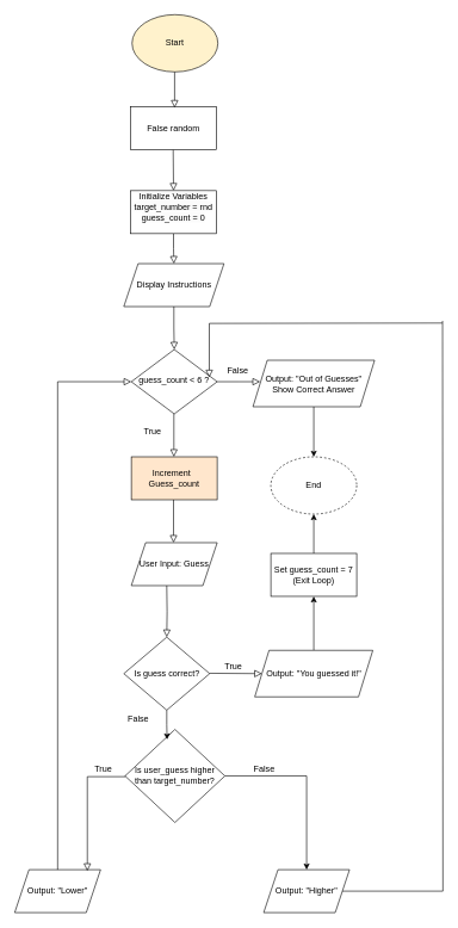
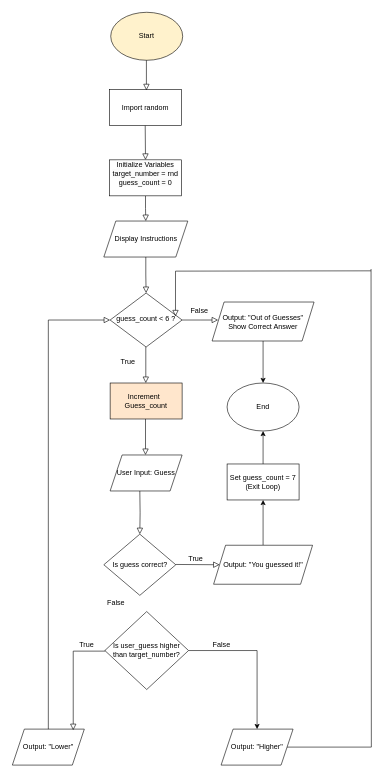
  <mxCell id="0" />
  <mxCell id="1" parent="0" />
  <mxCell id="2" value="Start" style="ellipse;whiteSpace=wrap;html=1;fillColor=#fff2cc;" parent="1" vertex="1"><mxGeometry x="184" width="120" height="80" as="geometry" y="20" /></mxCell>
  <mxCell id="3" value="Display Instructions" style="shape=parallelogram;perimeter=parallelogramPerimeter;whiteSpace=wrap;html=1;fixedSize=1;" parent="1" vertex="1"><mxGeometry x="172.5" y="368" width="140" height="60" as="geometry" /></mxCell>
  <mxCell id="4" value="" style="rounded=0;html=1;jettySize=auto;orthogonalLoop=1;fontSize=11;endArrow=block;endFill=0;endSize=8;strokeWidth=1;shadow=0;labelBackgroundColor=none;edgeStyle=orthogonalEdgeStyle;exitX=0.5;exitY=1;exitDx=0;exitDy=0;entryX=0.5;entryY=0;entryDx=0;entryDy=0;" parent="1" source="16" target="3" edge="1"><mxGeometry relative="1" as="geometry"><mxPoint x="243" y="318" as="sourcePoint" /><mxPoint x="233" y="378" as="targetPoint" /></mxGeometry></mxCell>
  <mxCell id="5" value="guess_count &lt; 6 ?" style="rhombus;whiteSpace=wrap;html=1;shadow=0;fontFamily=Helvetica;fontSize=12;align=center;strokeWidth=1;spacing=6;spacingTop=-4;" parent="1" vertex="1"><mxGeometry x="183" y="488" width="120" height="90" as="geometry" /></mxCell>
  <mxCell id="6" value="" style="rounded=0;html=1;jettySize=auto;orthogonalLoop=1;fontSize=11;endArrow=block;endFill=0;endSize=8;strokeWidth=1;shadow=0;labelBackgroundColor=none;edgeStyle=orthogonalEdgeStyle;exitX=0.5;exitY=1;exitDx=0;exitDy=0;entryX=0.5;entryY=0;entryDx=0;entryDy=0;" parent="1" source="3" target="5" edge="1"><mxGeometry relative="1" as="geometry"><mxPoint x="232.5" y="448" as="sourcePoint" /><mxPoint x="232.5" y="498" as="targetPoint" /></mxGeometry></mxCell>
  <mxCell id="7" value="" style="rounded=0;html=1;jettySize=auto;orthogonalLoop=1;fontSize=11;endArrow=block;endFill=0;endSize=8;strokeWidth=1;shadow=0;labelBackgroundColor=none;edgeStyle=orthogonalEdgeStyle;exitX=1;exitY=0.5;exitDx=0;exitDy=0;" parent="1" source="5" edge="1"><mxGeometry relative="1" as="geometry"><mxPoint x="463" y="608" as="sourcePoint" /><mxPoint x="363" y="533" as="targetPoint" /></mxGeometry></mxCell>
  <mxCell id="8" style="edgeStyle=orthogonalEdgeStyle;rounded=0;orthogonalLoop=1;jettySize=auto;html=1;entryX=0.5;entryY=0;entryDx=0;entryDy=0;" parent="1" source="9" target="12" edge="1"><mxGeometry relative="1" as="geometry" /></mxCell>
  <mxCell id="9" value="Output: &quot;Out of Guesses&quot;&lt;div&gt;Show Correct Answer&lt;/div&gt;" style="shape=parallelogram;perimeter=parallelogramPerimeter;whiteSpace=wrap;html=1;fixedSize=1;" parent="1" vertex="1"><mxGeometry x="353" y="503" width="170" height="65" as="geometry" /></mxCell>
  <mxCell id="10" value="" style="rounded=0;html=1;jettySize=auto;orthogonalLoop=1;fontSize=11;endArrow=block;endFill=0;endSize=8;strokeWidth=1;shadow=0;labelBackgroundColor=none;edgeStyle=orthogonalEdgeStyle;exitX=0.5;exitY=1;exitDx=0;exitDy=0;entryX=0.5;entryY=0;entryDx=0;entryDy=0;" parent="1" edge="1"><mxGeometry relative="1" as="geometry"><mxPoint x="242.5" y="578" as="sourcePoint" /><mxPoint x="242.5" y="638" as="targetPoint" /></mxGeometry></mxCell>
  <mxCell id="11" value="True" style="text;strokeColor=none;align=center;fillColor=none;html=1;verticalAlign=middle;whiteSpace=wrap;rounded=0;" parent="1" vertex="1"><mxGeometry x="183" y="588" width="60" height="30" as="geometry" /></mxCell>
- <mxCell id="12" value="End" style="ellipse;whiteSpace=wrap;html=1;dashed=1;" parent="1" vertex="1"><mxGeometry x="378" y="638" width="120" height="80" as="geometry" /></mxCell>
+ <mxCell id="12" value="End" style="ellipse;whiteSpace=wrap;html=1;" parent="1" vertex="1"><mxGeometry x="378" y="638" width="120" height="80" as="geometry" /></mxCell>
  <mxCell id="13" value="&lt;div&gt;&lt;span style=&quot;background-color: transparent; color: light-dark(rgb(0, 0, 0), rgb(255, 255, 255));&quot;&gt;Increment&amp;nbsp;&amp;nbsp;&lt;/span&gt;&lt;/div&gt;&lt;div&gt;&lt;span style=&quot;background-color: transparent; color: light-dark(rgb(0, 0, 0), rgb(255, 255, 255));&quot;&gt;Guess_count&lt;/span&gt;&lt;/div&gt;" style="rounded=0;whiteSpace=wrap;html=1;fillColor=#ffe6cc;" parent="1" vertex="1"><mxGeometry x="183" y="638" width="120" height="60" as="geometry" /></mxCell>
  <mxCell id="14" value="" style="rounded=0;html=1;jettySize=auto;orthogonalLoop=1;fontSize=11;endArrow=block;endFill=0;endSize=8;strokeWidth=1;shadow=0;labelBackgroundColor=none;edgeStyle=orthogonalEdgeStyle;exitX=0.5;exitY=1;exitDx=0;exitDy=0;entryX=0.5;entryY=0;entryDx=0;entryDy=0;" parent="1" edge="1"><mxGeometry relative="1" as="geometry"><mxPoint x="242" y="698" as="sourcePoint" /><mxPoint x="242" y="758" as="targetPoint" /></mxGeometry></mxCell>
  <mxCell id="15" value="User Input: Guess" style="shape=parallelogram;perimeter=parallelogramPerimeter;whiteSpace=wrap;html=1;fixedSize=1;" parent="1" vertex="1"><mxGeometry x="183" y="758" width="120" height="60" as="geometry" /></mxCell>
  <mxCell id="16" value="&#10;&lt;span style=&quot;color: rgb(0, 0, 0); font-family: Helvetica; font-size: 12px; font-style: normal; font-variant-ligatures: normal; font-variant-caps: normal; font-weight: 400; letter-spacing: normal; orphans: 2; text-align: center; text-indent: 0px; text-transform: none; widows: 2; word-spacing: 0px; -webkit-text-stroke-width: 0px; white-space: normal; background-color: rgb(251, 251, 251); text-decoration-thickness: initial; text-decoration-style: initial; text-decoration-color: initial; display: inline !important; float: none;&quot;&gt;Initialize Variables target_number = rnd guess_count = 0&lt;/span&gt;&#10;&#10;" style="rounded=0;whiteSpace=wrap;html=1;" parent="1" vertex="1"><mxGeometry x="182" y="266" width="120" height="60" as="geometry" /></mxCell>
  <mxCell id="17" style="edgeStyle=orthogonalEdgeStyle;rounded=0;orthogonalLoop=1;jettySize=auto;html=1;entryX=0.5;entryY=0;entryDx=0;entryDy=0;" parent="1" source="18" target="20" edge="1"><mxGeometry relative="1" as="geometry"><mxPoint x="436" y="1084" as="targetPoint" /></mxGeometry></mxCell>
  <mxCell id="18" value="Is user_guess higher than target_number?" style="rhombus;whiteSpace=wrap;html=1;" parent="1" vertex="1"><mxGeometry x="174.25" y="1019" width="139.5" height="130" as="geometry" /></mxCell>
  <mxCell id="19" style="edgeStyle=orthogonalEdgeStyle;rounded=0;orthogonalLoop=1;jettySize=auto;html=1;endArrow=none;startFill=0;" parent="1" source="20" edge="1"><mxGeometry relative="1" as="geometry"><mxPoint x="618" y="448" as="targetPoint" /></mxGeometry></mxCell>
  <mxCell id="20" value="Output: &quot;Higher&quot;" style="shape=parallelogram;perimeter=parallelogramPerimeter;whiteSpace=wrap;html=1;fixedSize=1;" parent="1" vertex="1"><mxGeometry x="368" y="1215" width="120" height="60" as="geometry" /></mxCell>
  <mxCell id="21" value="Output: &quot;Lower&quot;" style="shape=parallelogram;perimeter=parallelogramPerimeter;whiteSpace=wrap;html=1;fixedSize=1;" parent="1" vertex="1"><mxGeometry x="20" y="1215" width="120" height="60" as="geometry" /></mxCell>
  <mxCell id="22" style="edgeStyle=orthogonalEdgeStyle;rounded=0;orthogonalLoop=1;jettySize=auto;html=1;entryX=0.5;entryY=1;entryDx=0;entryDy=0;" parent="1" source="23" target="12" edge="1"><mxGeometry relative="1" as="geometry" /></mxCell>
  <mxCell id="23" value="Set guess_count = 7 (Exit Loop)" style="rounded=0;whiteSpace=wrap;html=1;" parent="1" vertex="1"><mxGeometry x="378" y="773" width="120" height="60" as="geometry" /></mxCell>
  <mxCell id="24" value="" style="rounded=0;html=1;jettySize=auto;orthogonalLoop=1;fontSize=11;endArrow=block;endFill=0;endSize=8;strokeWidth=1;shadow=0;labelBackgroundColor=none;edgeStyle=orthogonalEdgeStyle;exitX=0.5;exitY=0;exitDx=0;exitDy=0;entryX=0;entryY=0.5;entryDx=0;entryDy=0;" parent="1" source="21" target="5" edge="1"><mxGeometry relative="1" as="geometry"><mxPoint x="28" y="1058" as="sourcePoint" /><mxPoint x="75" y="530" as="targetPoint" /></mxGeometry></mxCell>
  <mxCell id="25" value="" style="rounded=0;html=1;jettySize=auto;orthogonalLoop=1;fontSize=11;endArrow=block;endFill=0;endSize=8;strokeWidth=1;shadow=0;labelBackgroundColor=none;edgeStyle=orthogonalEdgeStyle;exitX=0;exitY=0.5;exitDx=0;exitDy=0;entryX=0.846;entryY=0.029;entryDx=0;entryDy=0;entryPerimeter=0;" parent="1" source="18" target="21" edge="1"><mxGeometry relative="1" as="geometry"><mxPoint x="150" y="1087" as="sourcePoint" /><mxPoint x="151" y="1241" as="targetPoint" /><Array as="points"><mxPoint x="122" y="1085" /></Array></mxGeometry></mxCell>
- <mxCell id="26" value="False random" style="rounded=0;whiteSpace=wrap;html=1;" parent="1" vertex="1"><mxGeometry x="182" y="149" width="120" height="60" as="geometry" /></mxCell>
+ <mxCell id="26" value="Import random" style="rounded=0;whiteSpace=wrap;html=1;" parent="1" vertex="1"><mxGeometry x="182" y="149" width="120" height="60" as="geometry" /></mxCell>
  <mxCell id="27" value="" style="rounded=0;html=1;jettySize=auto;orthogonalLoop=1;fontSize=11;endArrow=block;endFill=0;endSize=8;strokeWidth=1;shadow=0;labelBackgroundColor=none;edgeStyle=orthogonalEdgeStyle;exitX=0.5;exitY=1;exitDx=0;exitDy=0;entryX=0.5;entryY=0;entryDx=0;entryDy=0;" parent="1" edge="1"><mxGeometry relative="1" as="geometry"><mxPoint x="243.5" y="100" as="sourcePoint" /><mxPoint x="243.5" y="150" as="targetPoint" /></mxGeometry></mxCell>
  <mxCell id="28" value="" style="rounded=0;html=1;jettySize=auto;orthogonalLoop=1;fontSize=11;endArrow=block;endFill=0;endSize=8;strokeWidth=1;shadow=0;labelBackgroundColor=none;edgeStyle=orthogonalEdgeStyle;exitX=0.5;exitY=1;exitDx=0;exitDy=0;entryX=0.5;entryY=0;entryDx=0;entryDy=0;" parent="1" target="16" edge="1"><mxGeometry relative="1" as="geometry"><mxPoint x="241.5" y="209" as="sourcePoint" /><mxPoint x="241.5" y="259" as="targetPoint" /></mxGeometry></mxCell>
  <mxCell id="29" value="Is guess correct?" style="rhombus;whiteSpace=wrap;html=1;" parent="1" vertex="1"><mxGeometry x="172.5" y="890" width="120" height="102" as="geometry" /></mxCell>
  <mxCell id="30" value="" style="rounded=0;html=1;jettySize=auto;orthogonalLoop=1;fontSize=11;endArrow=block;endFill=0;endSize=8;strokeWidth=1;shadow=0;labelBackgroundColor=none;edgeStyle=orthogonalEdgeStyle;exitX=0.5;exitY=1;exitDx=0;exitDy=0;entryX=0.5;entryY=0;entryDx=0;entryDy=0;" parent="1" target="29" edge="1"><mxGeometry relative="1" as="geometry"><mxPoint x="232.5" y="818" as="sourcePoint" /><mxPoint x="232.5" y="878" as="targetPoint" /></mxGeometry></mxCell>
  <mxCell id="31" style="edgeStyle=orthogonalEdgeStyle;rounded=0;orthogonalLoop=1;jettySize=auto;html=1;" parent="1" source="32" target="23" edge="1"><mxGeometry relative="1" as="geometry" /></mxCell>
  <mxCell id="32" value="Output: &quot;You guessed it!&quot;" style="shape=parallelogram;perimeter=parallelogramPerimeter;whiteSpace=wrap;html=1;fixedSize=1;" parent="1" vertex="1"><mxGeometry x="355.5" y="908.5" width="165" height="65" as="geometry" /></mxCell>
  <mxCell id="33" value="" style="rounded=0;html=1;jettySize=auto;orthogonalLoop=1;fontSize=11;endArrow=block;endFill=0;endSize=8;strokeWidth=1;shadow=0;labelBackgroundColor=none;edgeStyle=orthogonalEdgeStyle;exitX=1;exitY=0.5;exitDx=0;exitDy=0;entryX=0;entryY=0.5;entryDx=0;entryDy=0;" parent="1" target="32" edge="1"><mxGeometry relative="1" as="geometry"><mxPoint x="292.5" y="940.5" as="sourcePoint" /><mxPoint x="352.5" y="940.5" as="targetPoint" /></mxGeometry></mxCell>
  <mxCell id="34" value="True" style="text;strokeColor=none;align=center;fillColor=none;html=1;verticalAlign=middle;whiteSpace=wrap;rounded=0;" parent="1" vertex="1"><mxGeometry x="295.5" y="916" width="60" height="30" as="geometry" /></mxCell>
  <mxCell id="35" value="False" style="text;strokeColor=none;align=center;fillColor=none;html=1;verticalAlign=middle;whiteSpace=wrap;rounded=0;" parent="1" vertex="1"><mxGeometry x="163" y="989" width="60" height="30" as="geometry" /></mxCell>
  <mxCell id="36" value="" style="rounded=0;html=1;jettySize=auto;orthogonalLoop=1;fontSize=11;endArrow=block;endFill=0;endSize=8;strokeWidth=1;shadow=0;labelBackgroundColor=none;edgeStyle=orthogonalEdgeStyle;entryX=0.908;entryY=0.433;entryDx=0;entryDy=0;entryPerimeter=0;" parent="1" target="5" edge="1"><mxGeometry relative="1" as="geometry"><mxPoint x="618" y="451" as="sourcePoint" /><mxPoint x="523.5" y="479" as="targetPoint" /></mxGeometry></mxCell>
- <mxCell id="37" style="edgeStyle=orthogonalEdgeStyle;rounded=0;orthogonalLoop=1;jettySize=auto;html=1;entryX=0.421;entryY=0.108;entryDx=0;entryDy=0;entryPerimeter=0;" parent="1" source="29" target="18" edge="1"><mxGeometry relative="1" as="geometry" /></mxCell>
  <mxCell id="38" value="False" style="text;strokeColor=none;align=center;fillColor=none;html=1;verticalAlign=middle;whiteSpace=wrap;rounded=0;" parent="1" vertex="1"><mxGeometry x="302" y="503" width="60" height="30" as="geometry" /></mxCell>
  <mxCell id="39" value="True" style="text;strokeColor=none;align=center;fillColor=none;html=1;verticalAlign=middle;whiteSpace=wrap;rounded=0;" parent="1" vertex="1"><mxGeometry x="114.25" y="1059" width="60" height="30" as="geometry" /></mxCell>
  <mxCell id="40" value="False" style="text;strokeColor=none;align=center;fillColor=none;html=1;verticalAlign=middle;whiteSpace=wrap;rounded=0;" parent="1" vertex="1"><mxGeometry x="339" y="1059" width="60" height="30" as="geometry" /></mxCell>
